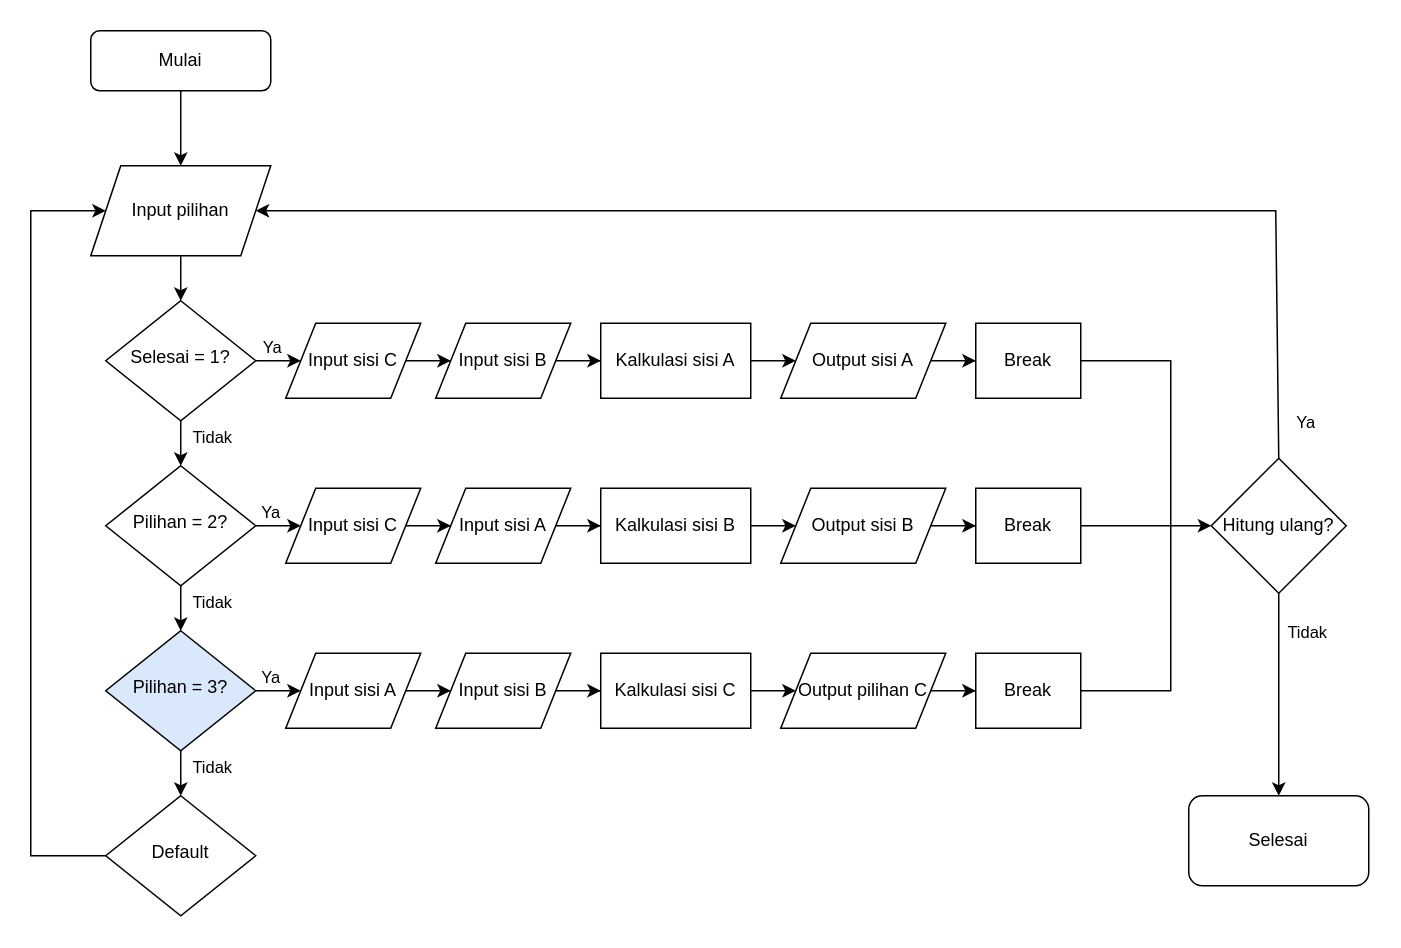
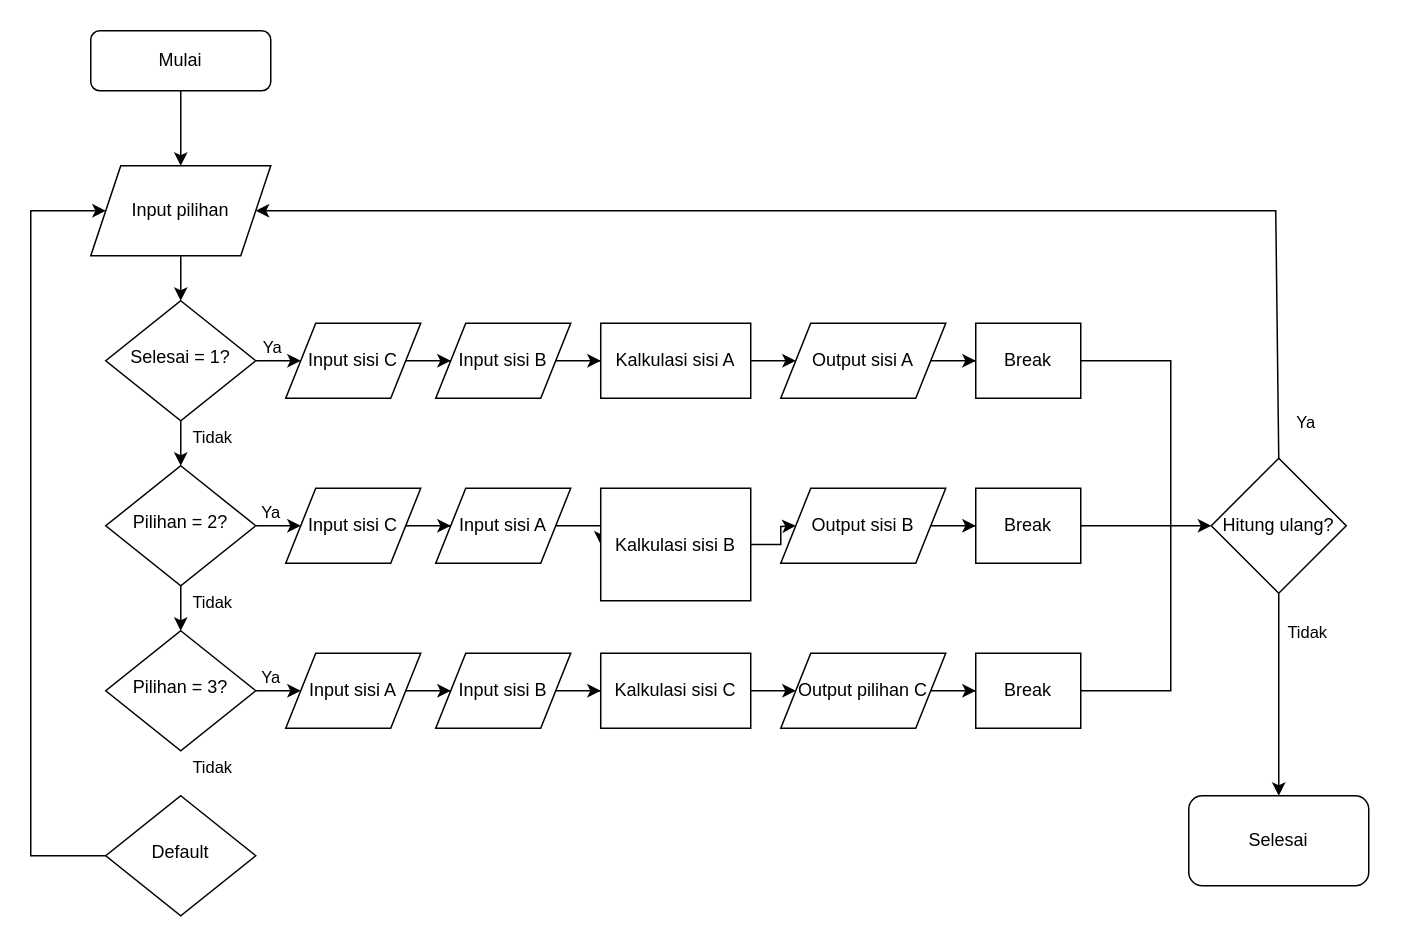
  <mxCell id="0" />
  <mxCell id="1" parent="0" />
  <mxCell id="2" value="Mulai" style="rounded=1;whiteSpace=wrap;html=1;fontSize=12;glass=0;strokeWidth=1;shadow=0;" parent="1" vertex="1"><mxGeometry x="60" y="20" width="120" height="40" as="geometry" /></mxCell>
  <mxCell id="3" value="Selesai = 1?" style="rhombus;whiteSpace=wrap;html=1;shadow=0;fontFamily=Helvetica;fontSize=12;align=center;strokeWidth=1;spacing=6;spacingTop=-4;" parent="1" vertex="1"><mxGeometry x="70" y="200" width="100" height="80" as="geometry" /></mxCell>
  <mxCell id="4" value="Input pilihan" style="shape=parallelogram;perimeter=parallelogramPerimeter;whiteSpace=wrap;html=1;fixedSize=1;" vertex="1" parent="1"><mxGeometry x="60" y="110" width="120" height="60" as="geometry" /></mxCell>
  <mxCell id="5" value="Pilihan = 2?" style="rhombus;whiteSpace=wrap;html=1;shadow=0;fontFamily=Helvetica;fontSize=12;align=center;strokeWidth=1;spacing=6;spacingTop=-4;" vertex="1" parent="1"><mxGeometry x="70" y="310" width="100" height="80" as="geometry" /></mxCell>
- <mxCell id="6" value="Pilihan = 3?" style="rhombus;whiteSpace=wrap;html=1;shadow=0;fontFamily=Helvetica;fontSize=12;align=center;strokeWidth=1;spacing=6;spacingTop=-4;fillColor=#dae8fc;" vertex="1" parent="1"><mxGeometry x="70" y="420" width="100" height="80" as="geometry" /></mxCell>
+ <mxCell id="6" value="Pilihan = 3?" style="rhombus;whiteSpace=wrap;html=1;shadow=0;fontFamily=Helvetica;fontSize=12;align=center;strokeWidth=1;spacing=6;spacingTop=-4;" vertex="1" parent="1"><mxGeometry x="70" y="420" width="100" height="80" as="geometry" /></mxCell>
  <mxCell id="7" value="" style="edgeStyle=orthogonalEdgeStyle;rounded=0;orthogonalLoop=1;jettySize=auto;html=1;exitX=0;exitY=0.5;exitDx=0;exitDy=0;entryX=0;entryY=0.5;entryDx=0;entryDy=0;" edge="1" parent="1" source="8" target="4"><mxGeometry relative="1" as="geometry"><mxPoint x="20" y="140" as="targetPoint" /><Array as="points"><mxPoint x="20" y="570" /><mxPoint x="20" y="140" /></Array></mxGeometry></mxCell>
  <mxCell id="8" value="Default" style="rhombus;whiteSpace=wrap;html=1;shadow=0;fontFamily=Helvetica;fontSize=12;align=center;strokeWidth=1;spacing=6;spacingTop=-4;" vertex="1" parent="1"><mxGeometry x="70" y="530" width="100" height="80" as="geometry" /></mxCell>
  <mxCell id="9" value="" style="edgeStyle=orthogonalEdgeStyle;rounded=0;orthogonalLoop=1;jettySize=auto;html=1;" edge="1" parent="1" source="10" target="12"><mxGeometry relative="1" as="geometry" /></mxCell>
  <mxCell id="10" value="Input sisi C" style="shape=parallelogram;perimeter=parallelogramPerimeter;whiteSpace=wrap;html=1;fixedSize=1;" vertex="1" parent="1"><mxGeometry x="189.99" y="215" width="90" height="50" as="geometry" /></mxCell>
  <mxCell id="11" value="" style="edgeStyle=orthogonalEdgeStyle;rounded=0;orthogonalLoop=1;jettySize=auto;html=1;" edge="1" parent="1" source="12" target="14"><mxGeometry relative="1" as="geometry" /></mxCell>
  <mxCell id="12" value="Input sisi B" style="shape=parallelogram;perimeter=parallelogramPerimeter;whiteSpace=wrap;html=1;fixedSize=1;" vertex="1" parent="1"><mxGeometry x="289.99" y="215" width="90" height="50" as="geometry" /></mxCell>
  <mxCell id="13" value="" style="edgeStyle=orthogonalEdgeStyle;rounded=0;orthogonalLoop=1;jettySize=auto;html=1;" edge="1" parent="1" source="14"><mxGeometry relative="1" as="geometry"><mxPoint x="529.999" y="239.977" as="targetPoint" /></mxGeometry></mxCell>
  <mxCell id="14" value="Kalkulasi sisi A" style="whiteSpace=wrap;html=1;" vertex="1" parent="1"><mxGeometry x="399.99" y="215" width="100" height="50" as="geometry" /></mxCell>
  <mxCell id="15" value="" style="edgeStyle=orthogonalEdgeStyle;rounded=0;orthogonalLoop=1;jettySize=auto;html=1;" edge="1" parent="1" source="16" target="47"><mxGeometry relative="1" as="geometry" /></mxCell>
  <mxCell id="16" value="Output sisi A" style="shape=parallelogram;perimeter=parallelogramPerimeter;whiteSpace=wrap;html=1;fixedSize=1;" vertex="1" parent="1"><mxGeometry x="520" y="215" width="110" height="50" as="geometry" /></mxCell>
  <mxCell id="17" value="" style="edgeStyle=orthogonalEdgeStyle;rounded=0;orthogonalLoop=1;jettySize=auto;html=1;" edge="1" parent="1" source="18" target="20"><mxGeometry relative="1" as="geometry" /></mxCell>
  <mxCell id="18" value="Input sisi C" style="shape=parallelogram;perimeter=parallelogramPerimeter;whiteSpace=wrap;html=1;fixedSize=1;" vertex="1" parent="1"><mxGeometry x="189.99" y="325" width="90" height="50" as="geometry" /></mxCell>
  <mxCell id="19" value="" style="edgeStyle=orthogonalEdgeStyle;rounded=0;orthogonalLoop=1;jettySize=auto;html=1;" edge="1" parent="1" source="20" target="22"><mxGeometry relative="1" as="geometry" /></mxCell>
  <mxCell id="20" value="Input sisi A" style="shape=parallelogram;perimeter=parallelogramPerimeter;whiteSpace=wrap;html=1;fixedSize=1;" vertex="1" parent="1"><mxGeometry x="289.99" y="325" width="90" height="50" as="geometry" /></mxCell>
  <mxCell id="21" value="" style="edgeStyle=orthogonalEdgeStyle;rounded=0;orthogonalLoop=1;jettySize=auto;html=1;" edge="1" parent="1" source="22"><mxGeometry relative="1" as="geometry"><mxPoint x="529.999" y="349.977" as="targetPoint" /></mxGeometry></mxCell>
- <mxCell id="22" value="Kalkulasi sisi B" style="whiteSpace=wrap;html=1;" vertex="1" parent="1"><mxGeometry x="399.99" y="325" width="100" height="50" as="geometry" /></mxCell>
+ <mxCell id="22" value="Kalkulasi sisi B" style="whiteSpace=wrap;html=1;" vertex="1" parent="1"><mxGeometry x="399.99" y="325" width="100" height="75" as="geometry" /></mxCell>
  <mxCell id="23" value="" style="edgeStyle=orthogonalEdgeStyle;rounded=0;orthogonalLoop=1;jettySize=auto;html=1;" edge="1" parent="1" source="24" target="48"><mxGeometry relative="1" as="geometry" /></mxCell>
  <mxCell id="24" value="Output sisi B" style="shape=parallelogram;perimeter=parallelogramPerimeter;whiteSpace=wrap;html=1;fixedSize=1;" vertex="1" parent="1"><mxGeometry x="520" y="325" width="110" height="50" as="geometry" /></mxCell>
  <mxCell id="25" value="" style="edgeStyle=orthogonalEdgeStyle;rounded=0;orthogonalLoop=1;jettySize=auto;html=1;" edge="1" parent="1" source="26" target="28"><mxGeometry relative="1" as="geometry" /></mxCell>
  <mxCell id="26" value="Input sisi A" style="shape=parallelogram;perimeter=parallelogramPerimeter;whiteSpace=wrap;html=1;fixedSize=1;" vertex="1" parent="1"><mxGeometry x="189.99" y="435" width="90" height="50" as="geometry" /></mxCell>
  <mxCell id="27" value="" style="edgeStyle=orthogonalEdgeStyle;rounded=0;orthogonalLoop=1;jettySize=auto;html=1;" edge="1" parent="1" source="28" target="30"><mxGeometry relative="1" as="geometry" /></mxCell>
  <mxCell id="28" value="Input sisi B" style="shape=parallelogram;perimeter=parallelogramPerimeter;whiteSpace=wrap;html=1;fixedSize=1;" vertex="1" parent="1"><mxGeometry x="289.99" y="435" width="90" height="50" as="geometry" /></mxCell>
  <mxCell id="29" value="" style="edgeStyle=orthogonalEdgeStyle;rounded=0;orthogonalLoop=1;jettySize=auto;html=1;" edge="1" parent="1" source="30"><mxGeometry relative="1" as="geometry"><mxPoint x="529.999" y="459.977" as="targetPoint" /></mxGeometry></mxCell>
  <mxCell id="30" value="Kalkulasi sisi C" style="whiteSpace=wrap;html=1;" vertex="1" parent="1"><mxGeometry x="399.99" y="435" width="100" height="50" as="geometry" /></mxCell>
  <mxCell id="31" value="" style="edgeStyle=orthogonalEdgeStyle;rounded=0;orthogonalLoop=1;jettySize=auto;html=1;" edge="1" parent="1" source="32" target="49"><mxGeometry relative="1" as="geometry" /></mxCell>
  <mxCell id="32" value="Output pilihan C" style="shape=parallelogram;perimeter=parallelogramPerimeter;whiteSpace=wrap;html=1;fixedSize=1;" vertex="1" parent="1"><mxGeometry x="520" y="435" width="110" height="50" as="geometry" /></mxCell>
  <mxCell id="33" value="" style="endArrow=classic;html=1;rounded=0;exitX=0.5;exitY=1;exitDx=0;exitDy=0;entryX=0.5;entryY=0;entryDx=0;entryDy=0;" edge="1" parent="1" source="2" target="4"><mxGeometry width="50" height="50" relative="1" as="geometry"><mxPoint x="100" y="130" as="sourcePoint" /><mxPoint x="150" y="80" as="targetPoint" /></mxGeometry></mxCell>
  <mxCell id="34" value="" style="endArrow=classic;html=1;rounded=0;exitX=0.5;exitY=1;exitDx=0;exitDy=0;entryX=0.5;entryY=0;entryDx=0;entryDy=0;" edge="1" parent="1" source="4" target="3"><mxGeometry width="50" height="50" relative="1" as="geometry"><mxPoint x="100" y="230" as="sourcePoint" /><mxPoint x="150" y="180" as="targetPoint" /></mxGeometry></mxCell>
  <mxCell id="35" value="" style="endArrow=classic;html=1;rounded=0;exitX=0.5;exitY=1;exitDx=0;exitDy=0;" edge="1" parent="1" source="3" target="5"><mxGeometry width="50" height="50" relative="1" as="geometry"><mxPoint x="119.72" y="280" as="sourcePoint" /><mxPoint x="119.72" y="310" as="targetPoint" /></mxGeometry></mxCell>
  <mxCell id="36" value="Tidak" style="edgeLabel;html=1;align=center;verticalAlign=middle;resizable=0;points=[];" vertex="1" connectable="0" parent="35"><mxGeometry x="0.024" relative="1" as="geometry"><mxPoint x="20" y="-5" as="offset" /></mxGeometry></mxCell>
  <mxCell id="37" value="" style="endArrow=classic;html=1;rounded=0;exitX=0.5;exitY=1;exitDx=0;exitDy=0;entryX=0.5;entryY=0;entryDx=0;entryDy=0;" edge="1" parent="1" source="5" target="6"><mxGeometry width="50" height="50" relative="1" as="geometry"><mxPoint x="119.72" y="390" as="sourcePoint" /><mxPoint x="119.72" y="420" as="targetPoint" /></mxGeometry></mxCell>
- <mxCell id="38" value="" style="endArrow=classic;html=1;rounded=0;exitX=0.5;exitY=1;exitDx=0;exitDy=0;entryX=0.5;entryY=0;entryDx=0;entryDy=0;" edge="1" parent="1" source="6" target="8"><mxGeometry width="50" height="50" relative="1" as="geometry"><mxPoint x="130" y="400" as="sourcePoint" /><mxPoint x="130" y="430" as="targetPoint" /></mxGeometry></mxCell>
  <mxCell id="39" value="" style="endArrow=classic;html=1;rounded=0;entryX=0;entryY=0.5;entryDx=0;entryDy=0;" edge="1" parent="1" source="5" target="18"><mxGeometry width="50" height="50" relative="1" as="geometry"><mxPoint x="100" y="350" as="sourcePoint" /><mxPoint x="150" y="300" as="targetPoint" /></mxGeometry></mxCell>
  <mxCell id="40" value="" style="endArrow=classic;html=1;rounded=0;entryX=0;entryY=0.5;entryDx=0;entryDy=0;exitX=1;exitY=0.5;exitDx=0;exitDy=0;" edge="1" parent="1" source="3" target="10"><mxGeometry width="50" height="50" relative="1" as="geometry"><mxPoint x="180" y="360" as="sourcePoint" /><mxPoint x="210" y="360" as="targetPoint" /></mxGeometry></mxCell>
  <mxCell id="41" value="Ya" style="edgeLabel;html=1;align=center;verticalAlign=middle;resizable=0;points=[];" vertex="1" connectable="0" parent="40"><mxGeometry x="-0.155" y="-1" relative="1" as="geometry"><mxPoint x="-3" y="-11" as="offset" /></mxGeometry></mxCell>
  <mxCell id="42" value="" style="endArrow=classic;html=1;rounded=0;entryX=0;entryY=0.5;entryDx=0;entryDy=0;exitX=1;exitY=0.5;exitDx=0;exitDy=0;" edge="1" parent="1" source="6" target="26"><mxGeometry width="50" height="50" relative="1" as="geometry"><mxPoint x="190" y="370" as="sourcePoint" /><mxPoint x="220" y="370" as="targetPoint" /></mxGeometry></mxCell>
  <mxCell id="43" value="Tidak" style="edgeLabel;html=1;align=center;verticalAlign=middle;resizable=0;points=[];" vertex="1" connectable="0" parent="1"><mxGeometry x="140.44" y="400.349" as="geometry" /></mxCell>
  <mxCell id="44" value="Ya" style="edgeLabel;html=1;align=center;verticalAlign=middle;resizable=0;points=[];" vertex="1" connectable="0" parent="1"><mxGeometry x="179.998" y="340" as="geometry" /></mxCell>
  <mxCell id="45" value="Tidak" style="edgeLabel;html=1;align=center;verticalAlign=middle;resizable=0;points=[];" vertex="1" connectable="0" parent="1"><mxGeometry x="140.44" y="510.349" as="geometry" /></mxCell>
  <mxCell id="46" value="Ya" style="edgeLabel;html=1;align=center;verticalAlign=middle;resizable=0;points=[];" vertex="1" connectable="0" parent="1"><mxGeometry x="179.998" y="450" as="geometry" /></mxCell>
  <mxCell id="47" value="Break" style="whiteSpace=wrap;html=1;" vertex="1" parent="1"><mxGeometry x="650" y="215" width="70" height="50" as="geometry" /></mxCell>
  <mxCell id="48" value="Break" style="whiteSpace=wrap;html=1;" vertex="1" parent="1"><mxGeometry x="650" y="325" width="70" height="50" as="geometry" /></mxCell>
  <mxCell id="49" value="Break" style="whiteSpace=wrap;html=1;" vertex="1" parent="1"><mxGeometry x="650" y="435" width="70" height="50" as="geometry" /></mxCell>
  <mxCell id="50" value="Hitung ulang?" style="rhombus;whiteSpace=wrap;html=1;" vertex="1" parent="1"><mxGeometry x="807" y="305" width="90" height="90" as="geometry" /></mxCell>
  <mxCell id="51" value="" style="endArrow=classic;html=1;rounded=0;exitX=1;exitY=0.5;exitDx=0;exitDy=0;entryX=0;entryY=0.5;entryDx=0;entryDy=0;" edge="1" parent="1" source="48" target="50"><mxGeometry width="50" height="50" relative="1" as="geometry"><mxPoint x="760" y="370" as="sourcePoint" /><mxPoint x="810" y="320" as="targetPoint" /></mxGeometry></mxCell>
  <mxCell id="52" value="" style="endArrow=none;html=1;rounded=0;exitX=1;exitY=0.5;exitDx=0;exitDy=0;" edge="1" parent="1" source="47"><mxGeometry width="50" height="50" relative="1" as="geometry"><mxPoint x="760" y="370" as="sourcePoint" /><mxPoint x="780" y="350" as="targetPoint" /><Array as="points"><mxPoint x="780" y="240" /></Array></mxGeometry></mxCell>
  <mxCell id="53" value="" style="endArrow=none;html=1;rounded=0;exitX=1;exitY=0.5;exitDx=0;exitDy=0;" edge="1" parent="1" source="49"><mxGeometry width="50" height="50" relative="1" as="geometry"><mxPoint x="760" y="370" as="sourcePoint" /><mxPoint x="780" y="350" as="targetPoint" /><Array as="points"><mxPoint x="780" y="460" /></Array></mxGeometry></mxCell>
  <mxCell id="54" value="" style="endArrow=classic;html=1;rounded=0;exitX=0.5;exitY=0;exitDx=0;exitDy=0;entryX=1;entryY=0.5;entryDx=0;entryDy=0;" edge="1" parent="1" source="50" target="4"><mxGeometry width="50" height="50" relative="1" as="geometry"><mxPoint x="780" y="300" as="sourcePoint" /><mxPoint x="440" y="110" as="targetPoint" /><Array as="points"><mxPoint x="850" y="140" /></Array></mxGeometry></mxCell>
  <mxCell id="55" value="Ya" style="edgeLabel;html=1;align=center;verticalAlign=middle;resizable=0;points=[];" vertex="1" connectable="0" parent="54"><mxGeometry x="-0.919" relative="1" as="geometry"><mxPoint x="18" y="9" as="offset" /></mxGeometry></mxCell>
  <mxCell id="56" value="Selesai" style="rounded=1;whiteSpace=wrap;html=1;" vertex="1" parent="1"><mxGeometry x="792" y="530" width="120" height="60" as="geometry" /></mxCell>
  <mxCell id="57" value="" style="endArrow=classic;html=1;rounded=0;entryX=0.5;entryY=0;entryDx=0;entryDy=0;exitX=0.5;exitY=1;exitDx=0;exitDy=0;" edge="1" parent="1" source="50" target="56"><mxGeometry width="50" height="50" relative="1" as="geometry"><mxPoint x="530" y="490" as="sourcePoint" /><mxPoint x="580" y="440" as="targetPoint" /></mxGeometry></mxCell>
  <mxCell id="58" value="Tidak" style="edgeLabel;html=1;align=center;verticalAlign=middle;resizable=0;points=[];" vertex="1" connectable="0" parent="57"><mxGeometry x="-0.76" y="-2" relative="1" as="geometry"><mxPoint x="20" y="9" as="offset" /></mxGeometry></mxCell>
